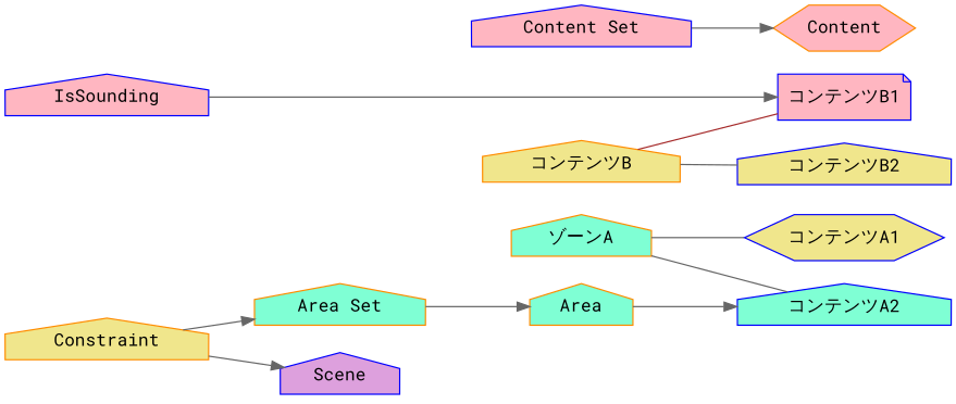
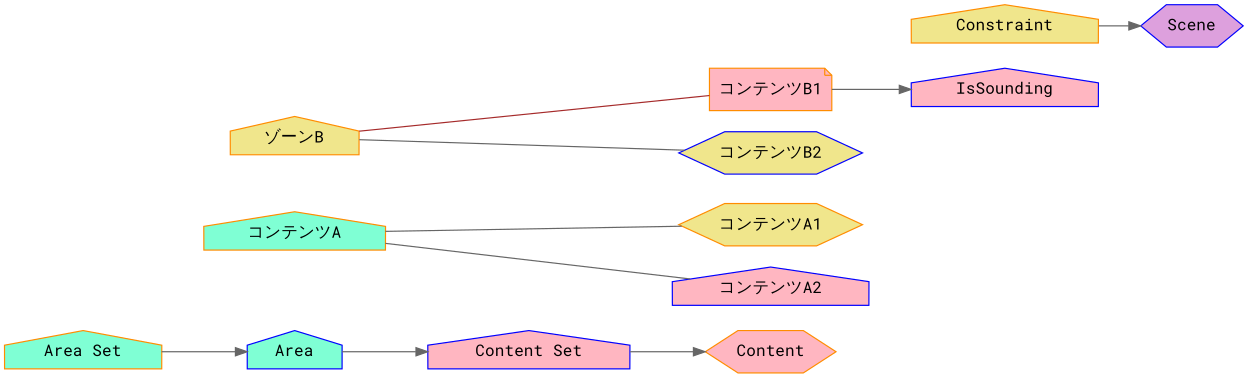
  digraph {
    clusterrank=global
    fontname="Roboto Mono"
    rankdir=LR
    node [color=blue fillcolor=aquamarine fontname="Roboto Mono" shape=house style=filled]
    edge [color=gray40 fontname="Roboto Mono"]
-   Area [color=darkorange]
-   n2 [color=darkorange label="ゾーンA"]
-   n3 [color=darkorange fillcolor=khaki label="コンテンツB"]
+   Area
+   n2 [color=darkorange label="コンテンツA"]
+   n3 [color=darkorange fillcolor=khaki label="ゾーンB"]
    Content [color=darkorange fillcolor=lightpink shape=hexagon]
-   n5 [fillcolor=khaki label="コンテンツA1" shape=hexagon]
-   n6 [fillcolor=lightpink label="コンテンツB1" shape=note]
-   n7 [label="コンテンツA2"]
-   n8 [fillcolor=khaki label="コンテンツB2"]
+   n5 [color=darkorange fillcolor=khaki label="コンテンツA1" shape=hexagon]
+   n6 [color=darkorange fillcolor=lightpink label="コンテンツB1" shape=note]
+   n7 [fillcolor=lightpink label="コンテンツA2"]
+   n8 [fillcolor=khaki label="コンテンツB2" shape=hexagon]
    Constraint [color=darkorange fillcolor=khaki]
    n10 [fillcolor=lightpink label=IsSounding]
    "Area Set" [color=darkorange]
    "Content Set" [fillcolor=lightpink]
-   Scene [fillcolor=plum]
+   Scene [fillcolor=plum shape=hexagon]
    subgraph sub_1 {
      rank=same
      Area
      n2
      n3
    }
    subgraph sub_2 {
      rank=same
      Content
      n5
      n6
      n7
      n8
    }
    subgraph sub_3 {
      rank=same
      Constraint
    }
    subgraph sub_4 {
      rank=same
      Constraint
      n10
    }
    subgraph sub_5 {
      rank=same
      Constraint
    }
    subgraph sub_6 {
      "Area Set"
    }
    subgraph sub_7 {
      "Content Set"
    }
    subgraph sub_8 {
      rank=same
      Scene
    }
-   Area -> n7
+   Area -> "Content Set"
    n2 -> n5 [dir=none]
    n2 -> n7 [dir=none]
    n3 -> n6 [color=brown dir=none]
    n3 -> n8 [dir=none]
-   Constraint -> "Area Set"
    Constraint -> Scene
-   n10 -> n6
+   n6 -> n10
    "Area Set" -> Area
    "Content Set" -> Content
  }
